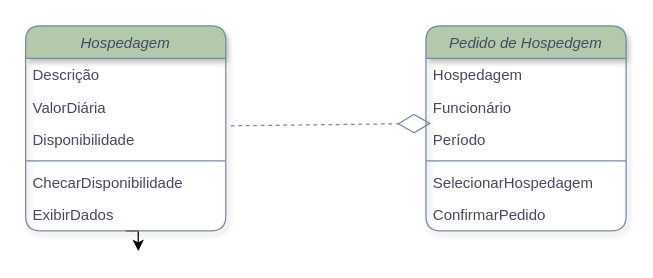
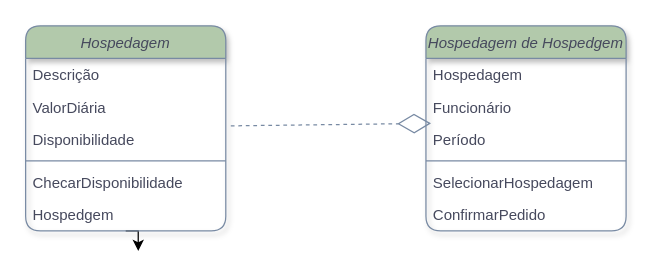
  <mxCell id="0" />
  <mxCell id="1" parent="0" />
- <mxCell id="2" value="Pedido de Hospedgem" style="swimlane;fontStyle=2;align=center;verticalAlign=top;childLayout=stackLayout;horizontal=1;startSize=26;horizontalStack=0;resizeParent=1;resizeLast=0;collapsible=1;marginBottom=0;rounded=1;shadow=1;strokeWidth=1;labelBackgroundColor=none;fillColor=#B2C9AB;strokeColor=#788AA3;fontColor=#46495D;" vertex="1" parent="1"><mxGeometry x="340" y="20" width="160" height="164" as="geometry"><mxRectangle x="230" y="140" width="160" height="26" as="alternateBounds" /></mxGeometry></mxCell>
+ <mxCell id="2" value="Hospedagem de Hospedgem" style="swimlane;fontStyle=2;align=center;verticalAlign=top;childLayout=stackLayout;horizontal=1;startSize=26;horizontalStack=0;resizeParent=1;resizeLast=0;collapsible=1;marginBottom=0;rounded=1;shadow=1;strokeWidth=1;labelBackgroundColor=none;fillColor=#B2C9AB;strokeColor=#788AA3;fontColor=#46495D;" vertex="1" parent="1"><mxGeometry x="340" y="20" width="160" height="164" as="geometry"><mxRectangle x="230" y="140" width="160" height="26" as="alternateBounds" /></mxGeometry></mxCell>
  <mxCell id="3" value="Hospedagem" style="text;align=left;verticalAlign=top;spacingLeft=4;spacingRight=4;overflow=hidden;rotatable=0;points=[[0,0.5],[1,0.5]];portConstraint=eastwest;labelBackgroundColor=none;fontColor=#46495D;" vertex="1" parent="2"><mxGeometry y="26" width="160" height="26" as="geometry" /></mxCell>
  <mxCell id="4" value="Funcionário" style="text;align=left;verticalAlign=top;spacingLeft=4;spacingRight=4;overflow=hidden;rotatable=0;points=[[0,0.5],[1,0.5]];portConstraint=eastwest;rounded=0;shadow=0;html=0;labelBackgroundColor=none;fontColor=#46495D;" vertex="1" parent="2"><mxGeometry y="52" width="160" height="26" as="geometry" /></mxCell>
  <mxCell id="5" value="Período" style="text;align=left;verticalAlign=top;spacingLeft=4;spacingRight=4;overflow=hidden;rotatable=0;points=[[0,0.5],[1,0.5]];portConstraint=eastwest;rounded=0;shadow=0;html=0;labelBackgroundColor=none;fontColor=#46495D;" vertex="1" parent="2"><mxGeometry y="78" width="160" height="26" as="geometry" /></mxCell>
  <mxCell id="6" value="" style="line;html=1;strokeWidth=1;align=left;verticalAlign=middle;spacingTop=-1;spacingLeft=3;spacingRight=3;rotatable=0;labelPosition=right;points=[];portConstraint=eastwest;labelBackgroundColor=none;fillColor=#B2C9AB;strokeColor=#788AA3;fontColor=#46495D;" vertex="1" parent="2"><mxGeometry y="104" width="160" height="8" as="geometry" /></mxCell>
  <mxCell id="7" value="SelecionarHospedagem" style="text;align=left;verticalAlign=top;spacingLeft=4;spacingRight=4;overflow=hidden;rotatable=0;points=[[0,0.5],[1,0.5]];portConstraint=eastwest;labelBackgroundColor=none;fontColor=#46495D;" vertex="1" parent="2"><mxGeometry y="112" width="160" height="26" as="geometry" /></mxCell>
  <mxCell id="8" value="ConfirmarPedido" style="text;align=left;verticalAlign=top;spacingLeft=4;spacingRight=4;overflow=hidden;rotatable=0;points=[[0,0.5],[1,0.5]];portConstraint=eastwest;labelBackgroundColor=none;fontColor=#46495D;" vertex="1" parent="2"><mxGeometry y="138" width="160" height="26" as="geometry" /></mxCell>
  <mxCell id="9" style="edgeStyle=orthogonalEdgeStyle;rounded=0;orthogonalLoop=1;jettySize=auto;html=1;exitX=0.5;exitY=1;exitDx=0;exitDy=0;" edge="1" parent="1" source="10"><mxGeometry relative="1" as="geometry"><mxPoint x="110" y="200" as="targetPoint" /></mxGeometry></mxCell>
  <mxCell id="10" value="Hospedagem" style="swimlane;fontStyle=2;align=center;verticalAlign=top;childLayout=stackLayout;horizontal=1;startSize=26;horizontalStack=0;resizeParent=1;resizeLast=0;collapsible=1;marginBottom=0;rounded=1;shadow=1;strokeWidth=1;labelBackgroundColor=none;fillColor=#B2C9AB;strokeColor=#788AA3;fontColor=#46495D;glass=0;" vertex="1" parent="1"><mxGeometry x="20" y="20" width="160" height="164" as="geometry"><mxRectangle x="230" y="140" width="160" height="26" as="alternateBounds" /></mxGeometry></mxCell>
  <mxCell id="11" value="Descrição" style="text;align=left;verticalAlign=top;spacingLeft=4;spacingRight=4;overflow=hidden;rotatable=0;points=[[0,0.5],[1,0.5]];portConstraint=eastwest;labelBackgroundColor=none;fontColor=#46495D;" vertex="1" parent="10"><mxGeometry y="26" width="160" height="26" as="geometry" /></mxCell>
  <mxCell id="12" value="ValorDiária" style="text;align=left;verticalAlign=top;spacingLeft=4;spacingRight=4;overflow=hidden;rotatable=0;points=[[0,0.5],[1,0.5]];portConstraint=eastwest;rounded=1;shadow=0;html=0;labelBackgroundColor=none;fontColor=#46495D;" vertex="1" parent="10"><mxGeometry y="52" width="160" height="26" as="geometry" /></mxCell>
  <mxCell id="13" value="Disponibilidade" style="text;align=left;verticalAlign=top;spacingLeft=4;spacingRight=4;overflow=hidden;rotatable=0;points=[[0,0.5],[1,0.5]];portConstraint=eastwest;rounded=0;shadow=0;html=0;labelBackgroundColor=none;fontColor=#46495D;" vertex="1" parent="10"><mxGeometry y="78" width="160" height="26" as="geometry" /></mxCell>
  <mxCell id="14" value="" style="line;html=1;strokeWidth=1;align=left;verticalAlign=middle;spacingTop=-1;spacingLeft=3;spacingRight=3;rotatable=0;labelPosition=right;points=[];portConstraint=eastwest;labelBackgroundColor=none;fillColor=#B2C9AB;strokeColor=#788AA3;fontColor=#46495D;" vertex="1" parent="10"><mxGeometry y="104" width="160" height="8" as="geometry" /></mxCell>
  <mxCell id="15" value="ChecarDisponibilidade" style="text;align=left;verticalAlign=top;spacingLeft=4;spacingRight=4;overflow=hidden;rotatable=0;points=[[0,0.5],[1,0.5]];portConstraint=eastwest;labelBackgroundColor=none;fontColor=#46495D;" vertex="1" parent="10"><mxGeometry y="112" width="160" height="26" as="geometry" /></mxCell>
- <mxCell id="16" value="ExibirDados" style="text;align=left;verticalAlign=top;spacingLeft=4;spacingRight=4;overflow=hidden;rotatable=0;points=[[0,0.5],[1,0.5]];portConstraint=eastwest;labelBackgroundColor=none;fontColor=#46495D;" vertex="1" parent="10"><mxGeometry y="138" width="160" height="26" as="geometry" /></mxCell>
+ <mxCell id="16" value="Hospedgem" style="text;align=left;verticalAlign=top;spacingLeft=4;spacingRight=4;overflow=hidden;rotatable=0;points=[[0,0.5],[1,0.5]];portConstraint=eastwest;labelBackgroundColor=none;fontColor=#46495D;" vertex="1" parent="10"><mxGeometry y="138" width="160" height="26" as="geometry" /></mxCell>
  <mxCell id="17" value="" style="endArrow=diamondThin;endFill=0;endSize=24;html=1;rounded=0;exitX=1.025;exitY=0.077;exitDx=0;exitDy=0;entryX=0.025;entryY=0;entryDx=0;entryDy=0;entryPerimeter=0;labelBackgroundColor=none;fontColor=default;strokeColor=#788AA3;exitPerimeter=0;dashed=1;" edge="1" parent="1" source="13" target="5"><mxGeometry width="160" relative="1" as="geometry"><mxPoint x="300" y="300" as="sourcePoint" /><mxPoint x="460" y="300" as="targetPoint" /></mxGeometry></mxCell>
